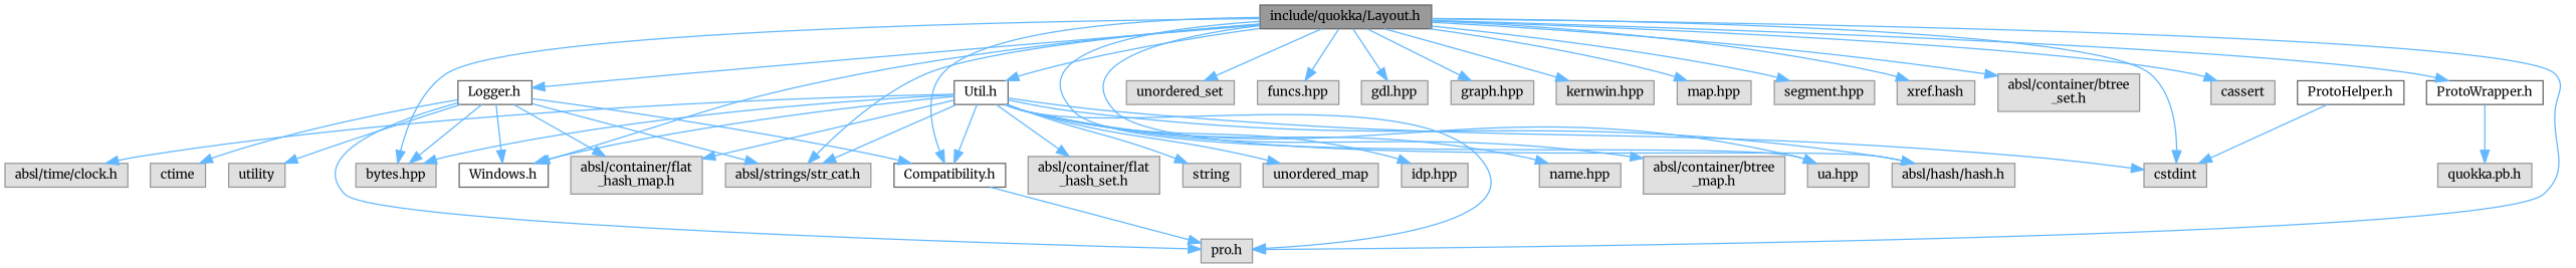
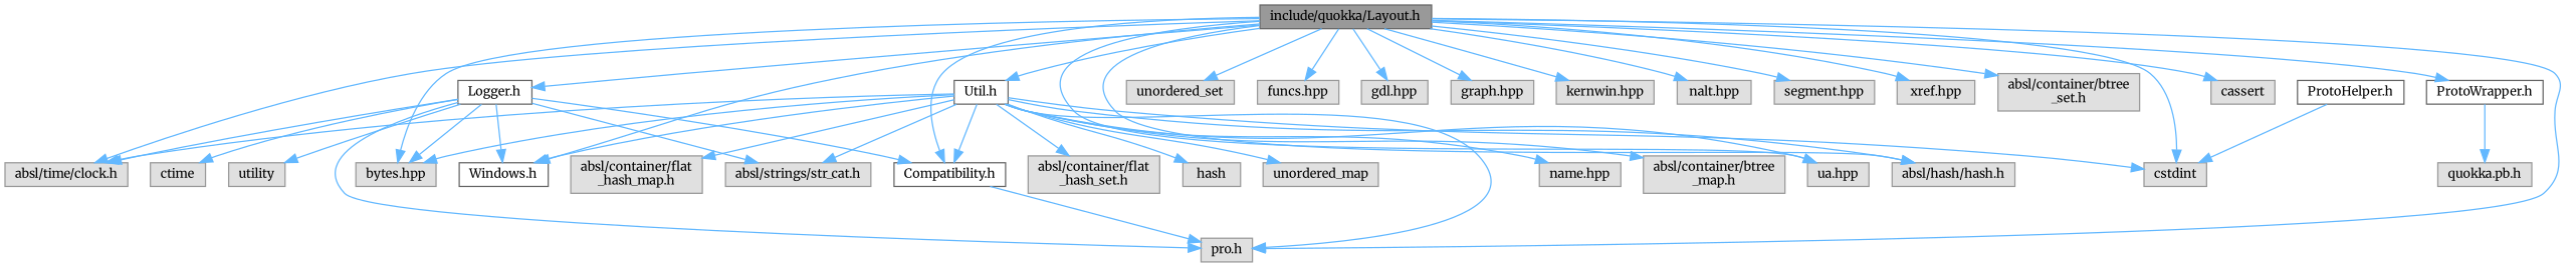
  digraph {
    fontname=Merriweather
    node [color=grey60 fillcolor="#E0E0E0" fontname=Merriweather fontsize=10 shape=box style=filled]
    edge [color=steelblue1 fontname=Merriweather fontsize=10 labelfontname=Helvetica labelfontsize=10 style=solid]
    n1 [color=gray40 fillcolor=grey60 fontcolor=black height=0.2 label="include/quokka/Layout.h" width=0.4]
    n2 [height=0.2 label=cassert width=0.4]
    n3 [height=0.2 label=cstdint width=0.4]
    n4 [height=0.2 label=unordered_set width=0.4]
    n5 [color=grey40 fillcolor=white height=0.2 label="Compatibility.h" width=0.4]
    n6 [height=0.2 label="pro.h" width=0.4]
    n7 [height=0.2 label="bytes.hpp" width=0.4]
    n8 [height=0.2 label="funcs.hpp" width=0.4]
    n9 [height=0.2 label="gdl.hpp" width=0.4]
    n10 [height=0.2 label="graph.hpp" width=0.4]
    n11 [height=0.2 label="kernwin.hpp" width=0.4]
-   n12 [height=0.2 label="map.hpp" width=0.4]
+   n12 [height=0.2 label="nalt.hpp" width=0.4]
    n13 [height=0.2 label="segment.hpp" width=0.4]
    n14 [height=0.2 label="ua.hpp" width=0.4]
-   n15 [height=0.2 label="xref.hash" width=0.4]
+   n15 [height=0.2 label="xref.hpp" width=0.4]
    n16 [height=0.2 label="absl/container/btree\l_set.h" width=0.4]
    n17 [height=0.2 label="absl/hash/hash.h" width=0.4]
    n18 [height=0.2 label="absl/time/clock.h" width=0.4]
    n19 [color=grey40 fillcolor=white height=0.2 label="Logger.h" width=0.4]
    n20 [color=grey40 fillcolor=white height=0.2 label="Windows.h" width=0.4]
    n21 [color=grey40 fillcolor=white height=0.2 label="ProtoWrapper.h" width=0.4]
    n22 [color=grey40 fillcolor=white height=0.2 label="Util.h" width=0.4]
    n23 [height=0.2 label=ctime width=0.4]
    n24 [height=0.2 label=utility width=0.4]
    n25 [height=0.2 label="absl/strings/str_cat.h" width=0.4]
    n26 [height=0.2 label="quokka.pb.h" width=0.4]
-   n27 [height=0.2 label=string width=0.4]
+   n27 [height=0.2 label=hash width=0.4]
    n28 [height=0.2 label=unordered_map width=0.4]
-   n29 [height=0.2 label="idp.hpp" width=0.4]
    n30 [height=0.2 label="name.hpp" width=0.4]
    n31 [height=0.2 label="absl/container/btree\l_map.h" width=0.4]
    n32 [height=0.2 label="absl/container/flat\l_hash_map.h" width=0.4]
    n33 [height=0.2 label="absl/container/flat\l_hash_set.h" width=0.4]
    n34 [color=grey40 fillcolor=white height=0.2 label="ProtoHelper.h" width=0.4]
    n1 -> n2
    n1 -> n3
    n1 -> n4
    n1 -> n5
    n1 -> n6
    n1 -> n7
    n1 -> n8
    n1 -> n9
    n1 -> n10
    n1 -> n11
    n1 -> n12
    n1 -> n13
    n1 -> n14
    n1 -> n15
    n1 -> n16
    n1 -> n17
-   n1 -> n25
+   n1 -> n18
    n1 -> n19
    n1 -> n20
    n1 -> n21
    n1 -> n22
    n5 -> n6
    n19 -> n5
    n19 -> n6
    n19 -> n7
-   n19 -> n32
+   n19 -> n18
    n19 -> n20
    n19 -> n23
    n19 -> n24
    n19 -> n25
    n21 -> n26
    n22 -> n3
    n22 -> n5
    n22 -> n6
    n22 -> n7
    n22 -> n14
    n22 -> n17
    n22 -> n18
    n22 -> n20
    n22 -> n25
    n22 -> n27
    n22 -> n28
-   n22 -> n29
    n22 -> n30
    n22 -> n31
    n22 -> n32
    n22 -> n33
    n34 -> n3
  }
